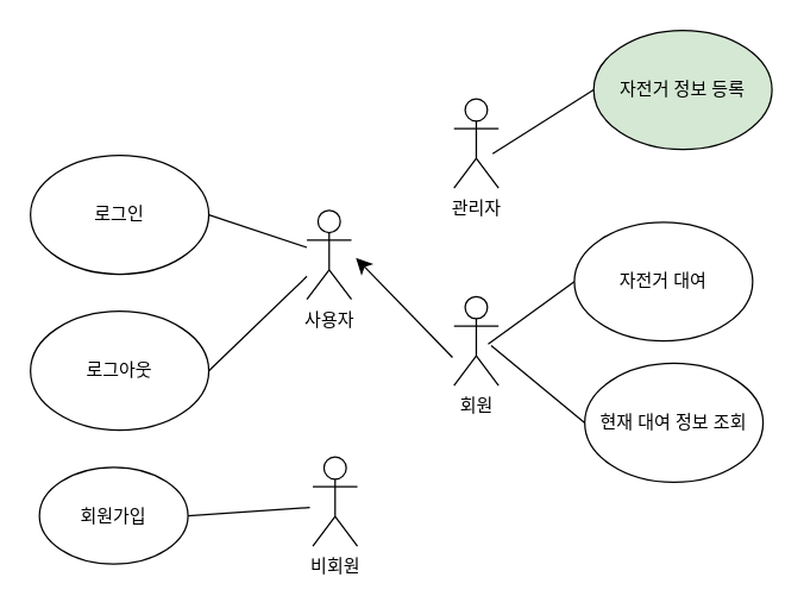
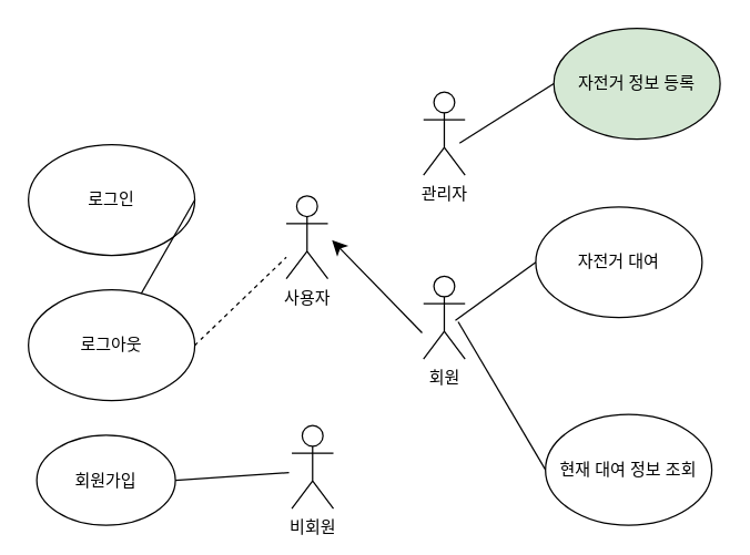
  <mxCell id="0" />
  <mxCell id="1" parent="0" />
  <mxCell id="2" value="사용자" style="shape=umlActor;verticalLabelPosition=bottom;verticalAlign=top;html=1;outlineConnect=0;" parent="1" vertex="1"><mxGeometry x="206" y="141" width="30" height="60" as="geometry" /></mxCell>
  <mxCell id="3" value="로그인" style="ellipse;whiteSpace=wrap;html=1;" parent="1" vertex="1"><mxGeometry x="20" y="104" width="120" height="80" as="geometry" /></mxCell>
  <mxCell id="4" value="로그아웃" style="ellipse;whiteSpace=wrap;html=1;" parent="1" vertex="1"><mxGeometry x="20" y="209" width="120" height="80" as="geometry" /></mxCell>
  <mxCell id="5" value="비회원" style="shape=umlActor;verticalLabelPosition=bottom;verticalAlign=top;html=1;outlineConnect=0;" parent="1" vertex="1"><mxGeometry x="210" y="307" width="30" height="60" as="geometry" /></mxCell>
- <mxCell id="6" value="" style="endArrow=none;html=1;rounded=0;fontSize=12;startSize=8;endSize=8;curved=1;exitX=1;exitY=0.5;exitDx=0;exitDy=0;" parent="1" source="3" target="2" edge="1"><mxGeometry width="50" height="50" relative="1" as="geometry"><mxPoint x="156" y="135" as="sourcePoint" /><mxPoint x="206" y="85" as="targetPoint" /></mxGeometry></mxCell>
- <mxCell id="7" value="" style="endArrow=none;html=1;rounded=0;fontSize=12;startSize=8;endSize=8;curved=1;exitX=1;exitY=0.5;exitDx=0;exitDy=0;" parent="1" source="4" target="2" edge="1"><mxGeometry width="50" height="50" relative="1" as="geometry"><mxPoint x="245" y="238" as="sourcePoint" /><mxPoint x="295" y="188" as="targetPoint" /></mxGeometry></mxCell>
+ <mxCell id="6" value="" style="endArrow=none;html=1;rounded=0;fontSize=12;startSize=8;endSize=8;curved=1;exitX=1;exitY=0.5;exitDx=0;exitDy=0;" parent="1" source="3" target="4" edge="1"><mxGeometry width="50" height="50" relative="1" as="geometry"><mxPoint x="156" y="135" as="sourcePoint" /><mxPoint x="206" y="85" as="targetPoint" /></mxGeometry></mxCell>
+ <mxCell id="7" value="" style="endArrow=none;html=1;rounded=0;fontSize=12;startSize=8;endSize=8;curved=1;exitX=1;exitY=0.5;exitDx=0;exitDy=0;dashed=1;" parent="1" source="4" target="2" edge="1"><mxGeometry width="50" height="50" relative="1" as="geometry"><mxPoint x="245" y="238" as="sourcePoint" /><mxPoint x="295" y="188" as="targetPoint" /></mxGeometry></mxCell>
  <mxCell id="8" value="회원가입" style="ellipse;whiteSpace=wrap;html=1;" parent="1" vertex="1"><mxGeometry x="26" y="314" width="100" height="65" as="geometry" /></mxCell>
  <mxCell id="9" value="" style="endArrow=none;html=1;rounded=0;fontSize=12;startSize=8;endSize=8;curved=1;exitX=1;exitY=0.5;exitDx=0;exitDy=0;" parent="1" source="8" edge="1"><mxGeometry width="50" height="50" relative="1" as="geometry"><mxPoint x="146" y="351" as="sourcePoint" /><mxPoint x="208" y="341" as="targetPoint" /></mxGeometry></mxCell>
  <mxCell id="10" value="관리자" style="shape=umlActor;verticalLabelPosition=bottom;verticalAlign=top;html=1;outlineConnect=0;" parent="1" vertex="1"><mxGeometry x="305" y="66" width="30" height="60" as="geometry" /></mxCell>
  <mxCell id="11" value="회원" style="shape=umlActor;verticalLabelPosition=bottom;verticalAlign=top;html=1;outlineConnect=0;" parent="1" vertex="1"><mxGeometry x="305" y="199" width="30" height="60" as="geometry" /></mxCell>
  <mxCell id="12" value="" style="endArrow=classic;html=1;rounded=0;fontSize=12;startSize=8;endSize=8;curved=1;" parent="1" edge="1"><mxGeometry width="50" height="50" relative="1" as="geometry"><mxPoint x="304" y="240" as="sourcePoint" /><mxPoint x="239" y="173" as="targetPoint" /></mxGeometry></mxCell>
  <mxCell id="13" value="자전거 정보 등록" style="ellipse;whiteSpace=wrap;html=1;fillColor=#d5e8d4;" parent="1" vertex="1"><mxGeometry x="399" y="20" width="120" height="80" as="geometry" /></mxCell>
  <mxCell id="14" value="자전거 대여" style="ellipse;whiteSpace=wrap;html=1;" parent="1" vertex="1"><mxGeometry x="386" y="149" width="120" height="80" as="geometry" /></mxCell>
- <mxCell id="15" value="현재 대여 정보 조회" style="ellipse;whiteSpace=wrap;html=1;" parent="1" vertex="1"><mxGeometry x="393" y="244" width="120" height="80" as="geometry" /></mxCell>
+ <mxCell id="15" value="현재 대여 정보 조회" style="ellipse;whiteSpace=wrap;html=1;" parent="1" vertex="1"><mxGeometry x="393" y="299" width="120" height="80" as="geometry" /></mxCell>
  <mxCell id="16" value="" style="endArrow=none;html=1;rounded=0;fontSize=12;startSize=8;endSize=8;curved=1;entryX=0;entryY=0.5;entryDx=0;entryDy=0;" parent="1" target="13" edge="1"><mxGeometry width="50" height="50" relative="1" as="geometry"><mxPoint x="331" y="103" as="sourcePoint" /><mxPoint x="399" y="71" as="targetPoint" /></mxGeometry></mxCell>
  <mxCell id="17" value="" style="endArrow=none;html=1;rounded=0;fontSize=12;startSize=8;endSize=8;curved=1;entryX=0;entryY=0.5;entryDx=0;entryDy=0;" parent="1" target="14" edge="1"><mxGeometry width="50" height="50" relative="1" as="geometry"><mxPoint x="328" y="231" as="sourcePoint" /><mxPoint x="599" y="229" as="targetPoint" /></mxGeometry></mxCell>
  <mxCell id="18" value="" style="endArrow=none;html=1;rounded=0;fontSize=12;startSize=8;endSize=8;curved=1;entryX=0;entryY=0.5;entryDx=0;entryDy=0;" parent="1" target="15" edge="1"><mxGeometry width="50" height="50" relative="1" as="geometry"><mxPoint x="330" y="232" as="sourcePoint" /><mxPoint x="363" y="343" as="targetPoint" /></mxGeometry></mxCell>
